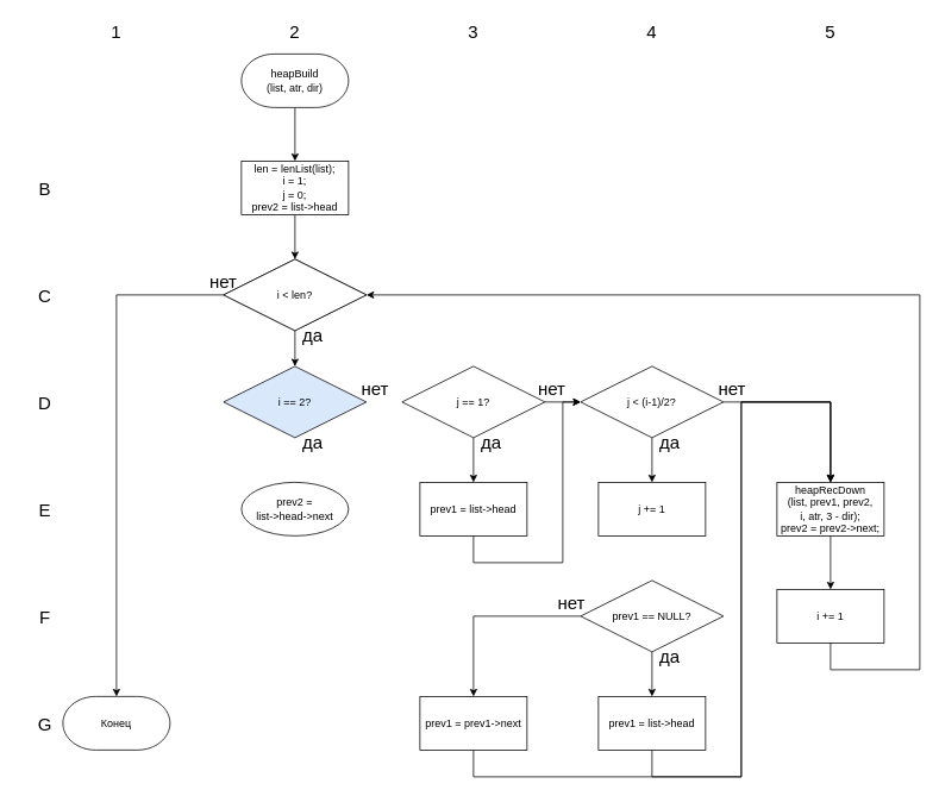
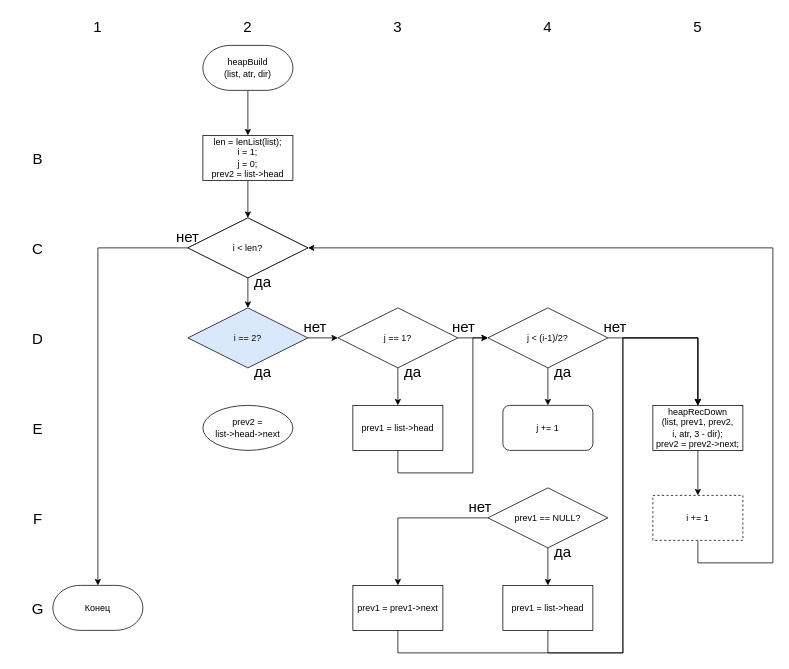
  <mxCell id="0" />
  <mxCell id="1" parent="0" />
  <mxCell id="2" value="" style="edgeStyle=orthogonalEdgeStyle;rounded=0;orthogonalLoop=1;jettySize=auto;html=1;" edge="1" parent="1" source="3" target="16"><mxGeometry relative="1" as="geometry" /></mxCell>
  <mxCell id="3" value="heapBuild&lt;br&gt;(list, atr, dir)" style="strokeWidth=1;html=1;shape=mxgraph.flowchart.terminator;whiteSpace=wrap;" parent="1" vertex="1"><mxGeometry x="270" y="60" width="120" height="60" as="geometry" /></mxCell>
  <mxCell id="4" value="&lt;span style=&quot;font-size: 20px;&quot;&gt;3&lt;/span&gt;" style="text;html=1;align=center;verticalAlign=middle;whiteSpace=wrap;rounded=0;" parent="1" vertex="1"><mxGeometry x="500" y="20" width="60" height="30" as="geometry" /></mxCell>
  <mxCell id="5" value="&lt;span style=&quot;font-size: 20px;&quot;&gt;2&lt;/span&gt;" style="text;html=1;align=center;verticalAlign=middle;whiteSpace=wrap;rounded=0;" parent="1" vertex="1"><mxGeometry x="300" y="20" width="60" height="30" as="geometry" /></mxCell>
  <mxCell id="6" value="&lt;span style=&quot;font-size: 20px;&quot;&gt;4&lt;/span&gt;" style="text;html=1;align=center;verticalAlign=middle;whiteSpace=wrap;rounded=0;" parent="1" vertex="1"><mxGeometry x="700" y="20" width="60" height="30" as="geometry" /></mxCell>
  <mxCell id="7" value="&lt;span style=&quot;font-size: 20px;&quot;&gt;B&lt;/span&gt;" style="text;html=1;align=center;verticalAlign=middle;whiteSpace=wrap;rounded=0;" parent="1" vertex="1"><mxGeometry x="20" y="195" width="60" height="30" as="geometry" /></mxCell>
  <mxCell id="8" value="&lt;span style=&quot;font-size: 20px;&quot;&gt;C&lt;/span&gt;" style="text;html=1;align=center;verticalAlign=middle;whiteSpace=wrap;rounded=0;" parent="1" vertex="1"><mxGeometry x="20" y="315" width="60" height="30" as="geometry" /></mxCell>
  <mxCell id="9" value="&lt;span style=&quot;font-size: 20px;&quot;&gt;D&lt;/span&gt;" style="text;html=1;align=center;verticalAlign=middle;whiteSpace=wrap;rounded=0;" parent="1" vertex="1"><mxGeometry x="20" y="435" width="60" height="30" as="geometry" /></mxCell>
  <mxCell id="10" value="&lt;span style=&quot;font-size: 20px;&quot;&gt;E&lt;/span&gt;" style="text;html=1;align=center;verticalAlign=middle;whiteSpace=wrap;rounded=0;" parent="1" vertex="1"><mxGeometry x="20" y="555" width="60" height="30" as="geometry" /></mxCell>
  <mxCell id="11" value="&lt;span style=&quot;font-size: 20px;&quot;&gt;F&lt;/span&gt;" style="text;html=1;align=center;verticalAlign=middle;whiteSpace=wrap;rounded=0;" parent="1" vertex="1"><mxGeometry x="20" y="675" width="60" height="30" as="geometry" /></mxCell>
  <mxCell id="12" value="&lt;span style=&quot;font-size: 20px;&quot;&gt;G&lt;/span&gt;" style="text;html=1;align=center;verticalAlign=middle;whiteSpace=wrap;rounded=0;" parent="1" vertex="1"><mxGeometry x="20" y="795" width="60" height="30" as="geometry" /></mxCell>
  <mxCell id="13" value="i &amp;lt; len?" style="rhombus;whiteSpace=wrap;html=1;" parent="1" vertex="1"><mxGeometry x="250" y="290" width="160" height="80" as="geometry" /></mxCell>
  <mxCell id="14" value="&lt;font style=&quot;font-size: 20px;&quot;&gt;нет&lt;/font&gt;" style="text;html=1;align=center;verticalAlign=middle;whiteSpace=wrap;rounded=0;" parent="1" vertex="1"><mxGeometry x="390" y="420" width="60" height="30" as="geometry" /></mxCell>
  <mxCell id="15" value="" style="edgeStyle=orthogonalEdgeStyle;rounded=0;orthogonalLoop=1;jettySize=auto;html=1;" edge="1" parent="1" source="16" target="13"><mxGeometry relative="1" as="geometry" /></mxCell>
  <mxCell id="16" value="len = lenList(list);&lt;br&gt;i = 1;&lt;br&gt;j = 0;&lt;br&gt;prev2 = list-&amp;gt;head" style="rounded=0;whiteSpace=wrap;html=1;" vertex="1" parent="1"><mxGeometry x="270" y="180" width="120" height="60" as="geometry" /></mxCell>
  <mxCell id="17" value="" style="edgeStyle=orthogonalEdgeStyle;rounded=0;orthogonalLoop=1;jettySize=auto;html=1;" edge="1" parent="1" source="19" target="21"><mxGeometry relative="1" as="geometry" /></mxCell>
  <mxCell id="18" style="edgeStyle=orthogonalEdgeStyle;rounded=0;orthogonalLoop=1;jettySize=auto;html=1;" edge="1" parent="1" source="19" target="50"><mxGeometry relative="1" as="geometry" /></mxCell>
  <mxCell id="19" value="i &amp;lt; len?" style="rhombus;whiteSpace=wrap;html=1;" vertex="1" parent="1"><mxGeometry x="250" y="290" width="160" height="80" as="geometry" /></mxCell>
+ <mxCell id="20" value="" style="edgeStyle=orthogonalEdgeStyle;rounded=0;orthogonalLoop=1;jettySize=auto;html=1;" edge="1" parent="1" source="21" target="25"><mxGeometry relative="1" as="geometry" /></mxCell>
  <mxCell id="21" value="i == 2?" style="rhombus;whiteSpace=wrap;html=1;fillColor=#dae8fc;" vertex="1" parent="1"><mxGeometry x="250" y="410" width="160" height="80" as="geometry" /></mxCell>
  <mxCell id="22" value="prev2 =&lt;br&gt;list-&amp;gt;head-&amp;gt;next" style="ellipse;whiteSpace=wrap;html=1;" vertex="1" parent="1"><mxGeometry x="270" y="540" width="120" height="60" as="geometry" /></mxCell>
  <mxCell id="23" value="" style="edgeStyle=orthogonalEdgeStyle;rounded=0;orthogonalLoop=1;jettySize=auto;html=1;" edge="1" parent="1" source="25" target="27"><mxGeometry relative="1" as="geometry" /></mxCell>
  <mxCell id="24" value="" style="edgeStyle=orthogonalEdgeStyle;rounded=0;orthogonalLoop=1;jettySize=auto;html=1;" edge="1" parent="1" source="25" target="30"><mxGeometry relative="1" as="geometry" /></mxCell>
  <mxCell id="25" value="j == 1?" style="rhombus;whiteSpace=wrap;html=1;" vertex="1" parent="1"><mxGeometry x="450" y="410" width="160" height="80" as="geometry" /></mxCell>
  <mxCell id="26" style="edgeStyle=orthogonalEdgeStyle;rounded=0;orthogonalLoop=1;jettySize=auto;html=1;" edge="1" parent="1" source="27" target="30"><mxGeometry relative="1" as="geometry"><Array as="points"><mxPoint x="530" y="630" /><mxPoint x="630" y="630" /><mxPoint x="630" y="450" /></Array></mxGeometry></mxCell>
  <mxCell id="27" value="prev1 = list-&amp;gt;head" style="rounded=0;whiteSpace=wrap;html=1;" vertex="1" parent="1"><mxGeometry x="470" y="540" width="120" height="60" as="geometry" /></mxCell>
  <mxCell id="28" value="" style="edgeStyle=orthogonalEdgeStyle;rounded=0;orthogonalLoop=1;jettySize=auto;html=1;" edge="1" parent="1" source="30" target="35"><mxGeometry relative="1" as="geometry" /></mxCell>
  <mxCell id="29" style="edgeStyle=orthogonalEdgeStyle;rounded=0;orthogonalLoop=1;jettySize=auto;html=1;" edge="1" parent="1" source="30" target="47"><mxGeometry relative="1" as="geometry" /></mxCell>
  <mxCell id="30" value="j &amp;lt; (i-1)/2?" style="rhombus;whiteSpace=wrap;html=1;" vertex="1" parent="1"><mxGeometry x="650" y="410" width="160" height="80" as="geometry" /></mxCell>
  <mxCell id="31" value="&lt;font style=&quot;font-size: 20px;&quot;&gt;нет&lt;/font&gt;" style="text;html=1;align=center;verticalAlign=middle;whiteSpace=wrap;rounded=0;" vertex="1" parent="1"><mxGeometry x="588" y="420" width="60" height="30" as="geometry" /></mxCell>
  <mxCell id="32" value="&lt;font style=&quot;font-size: 20px;&quot;&gt;да&lt;/font&gt;" style="text;html=1;align=center;verticalAlign=middle;whiteSpace=wrap;rounded=0;" vertex="1" parent="1"><mxGeometry x="320" y="480" width="60" height="30" as="geometry" /></mxCell>
  <mxCell id="33" value="&lt;font style=&quot;font-size: 20px;&quot;&gt;да&lt;/font&gt;" style="text;html=1;align=center;verticalAlign=middle;whiteSpace=wrap;rounded=0;" vertex="1" parent="1"><mxGeometry x="520" y="480" width="60" height="30" as="geometry" /></mxCell>
  <mxCell id="34" value="&lt;font style=&quot;font-size: 20px;&quot;&gt;да&lt;/font&gt;" style="text;html=1;align=center;verticalAlign=middle;whiteSpace=wrap;rounded=0;" vertex="1" parent="1"><mxGeometry x="320" y="360" width="60" height="30" as="geometry" /></mxCell>
- <mxCell id="35" value="j += 1" style="rounded=0;whiteSpace=wrap;html=1;" vertex="1" parent="1"><mxGeometry x="670" y="540" width="120" height="60" as="geometry" /></mxCell>
+ <mxCell id="35" value="j += 1" style="whiteSpace=wrap;html=1;rounded=1;" vertex="1" parent="1"><mxGeometry x="670" y="540" width="120" height="60" as="geometry" /></mxCell>
  <mxCell id="36" value="" style="edgeStyle=orthogonalEdgeStyle;rounded=0;orthogonalLoop=1;jettySize=auto;html=1;" edge="1" parent="1" source="38" target="40"><mxGeometry relative="1" as="geometry" /></mxCell>
  <mxCell id="37" style="edgeStyle=orthogonalEdgeStyle;rounded=0;orthogonalLoop=1;jettySize=auto;html=1;" edge="1" parent="1" source="38" target="42"><mxGeometry relative="1" as="geometry" /></mxCell>
  <mxCell id="38" value="prev1 == NULL?" style="rhombus;whiteSpace=wrap;html=1;" vertex="1" parent="1"><mxGeometry x="650" y="650" width="160" height="80" as="geometry" /></mxCell>
  <mxCell id="39" style="edgeStyle=orthogonalEdgeStyle;rounded=0;orthogonalLoop=1;jettySize=auto;html=1;" edge="1" parent="1" source="40" target="47"><mxGeometry relative="1" as="geometry"><Array as="points"><mxPoint x="730" y="870" /><mxPoint x="830" y="870" /><mxPoint x="830" y="450" /><mxPoint x="930" y="450" /></Array></mxGeometry></mxCell>
  <mxCell id="40" value="prev1 = list-&amp;gt;head" style="rounded=0;whiteSpace=wrap;html=1;" vertex="1" parent="1"><mxGeometry x="670" y="780" width="120" height="60" as="geometry" /></mxCell>
  <mxCell id="41" style="edgeStyle=orthogonalEdgeStyle;rounded=0;orthogonalLoop=1;jettySize=auto;html=1;" edge="1" parent="1" source="42" target="47"><mxGeometry relative="1" as="geometry"><Array as="points"><mxPoint x="530" y="870" /><mxPoint x="830" y="870" /><mxPoint x="830" y="450" /><mxPoint x="930" y="450" /></Array></mxGeometry></mxCell>
  <mxCell id="42" value="prev1 = prev1-&amp;gt;next" style="rounded=0;whiteSpace=wrap;html=1;" vertex="1" parent="1"><mxGeometry x="470" y="780" width="120" height="60" as="geometry" /></mxCell>
  <mxCell id="43" value="&lt;font style=&quot;font-size: 20px;&quot;&gt;да&lt;/font&gt;" style="text;html=1;align=center;verticalAlign=middle;whiteSpace=wrap;rounded=0;" vertex="1" parent="1"><mxGeometry x="720" y="480" width="60" height="30" as="geometry" /></mxCell>
  <mxCell id="44" value="&lt;font style=&quot;font-size: 20px;&quot;&gt;да&lt;/font&gt;" style="text;html=1;align=center;verticalAlign=middle;whiteSpace=wrap;rounded=0;" vertex="1" parent="1"><mxGeometry x="720" y="720" width="60" height="30" as="geometry" /></mxCell>
  <mxCell id="45" value="&lt;font style=&quot;font-size: 20px;&quot;&gt;нет&lt;/font&gt;" style="text;html=1;align=center;verticalAlign=middle;whiteSpace=wrap;rounded=0;" vertex="1" parent="1"><mxGeometry x="610" y="660" width="60" height="30" as="geometry" /></mxCell>
  <mxCell id="46" value="" style="edgeStyle=orthogonalEdgeStyle;rounded=0;orthogonalLoop=1;jettySize=auto;html=1;" edge="1" parent="1" source="47" target="49"><mxGeometry relative="1" as="geometry" /></mxCell>
  <mxCell id="47" value="heapRecDown&lt;br&gt;(list, prev1, prev2,&lt;br&gt;i, atr, 3 - dir);&lt;br&gt;prev2 = prev2-&amp;gt;next;" style="rounded=0;whiteSpace=wrap;html=1;" vertex="1" parent="1"><mxGeometry x="870" y="540" width="120" height="60" as="geometry" /></mxCell>
  <mxCell id="48" style="edgeStyle=orthogonalEdgeStyle;rounded=0;orthogonalLoop=1;jettySize=auto;html=1;" edge="1" parent="1" source="49" target="19"><mxGeometry relative="1" as="geometry"><Array as="points"><mxPoint x="930" y="750" /><mxPoint x="1030" y="750" /><mxPoint x="1030" y="330" /></Array></mxGeometry></mxCell>
- <mxCell id="49" value="i += 1" style="rounded=0;whiteSpace=wrap;html=1;" vertex="1" parent="1"><mxGeometry x="870" y="660" width="120" height="60" as="geometry" /></mxCell>
+ <mxCell id="49" value="i += 1" style="rounded=0;whiteSpace=wrap;html=1;dashed=1;" vertex="1" parent="1"><mxGeometry x="870" y="660" width="120" height="60" as="geometry" /></mxCell>
  <mxCell id="50" value="Конец" style="strokeWidth=1;html=1;shape=mxgraph.flowchart.terminator;whiteSpace=wrap;" vertex="1" parent="1"><mxGeometry x="70" y="780" width="120" height="60" as="geometry" /></mxCell>
  <mxCell id="51" value="&lt;span style=&quot;font-size: 20px;&quot;&gt;1&lt;/span&gt;" style="text;html=1;align=center;verticalAlign=middle;whiteSpace=wrap;rounded=0;" vertex="1" parent="1"><mxGeometry x="100" y="20" width="60" height="30" as="geometry" /></mxCell>
  <mxCell id="52" value="&lt;font style=&quot;font-size: 20px;&quot;&gt;нет&lt;/font&gt;" style="text;html=1;align=center;verticalAlign=middle;whiteSpace=wrap;rounded=0;" vertex="1" parent="1"><mxGeometry x="220" y="300" width="60" height="30" as="geometry" /></mxCell>
  <mxCell id="53" value="&lt;font style=&quot;font-size: 20px;&quot;&gt;нет&lt;/font&gt;" style="text;html=1;align=center;verticalAlign=middle;whiteSpace=wrap;rounded=0;" vertex="1" parent="1"><mxGeometry x="790" y="420" width="60" height="30" as="geometry" /></mxCell>
  <mxCell id="54" value="&lt;span style=&quot;font-size: 20px;&quot;&gt;5&lt;/span&gt;" style="text;html=1;align=center;verticalAlign=middle;whiteSpace=wrap;rounded=0;" vertex="1" parent="1"><mxGeometry x="900" y="20" width="60" height="30" as="geometry" /></mxCell>
